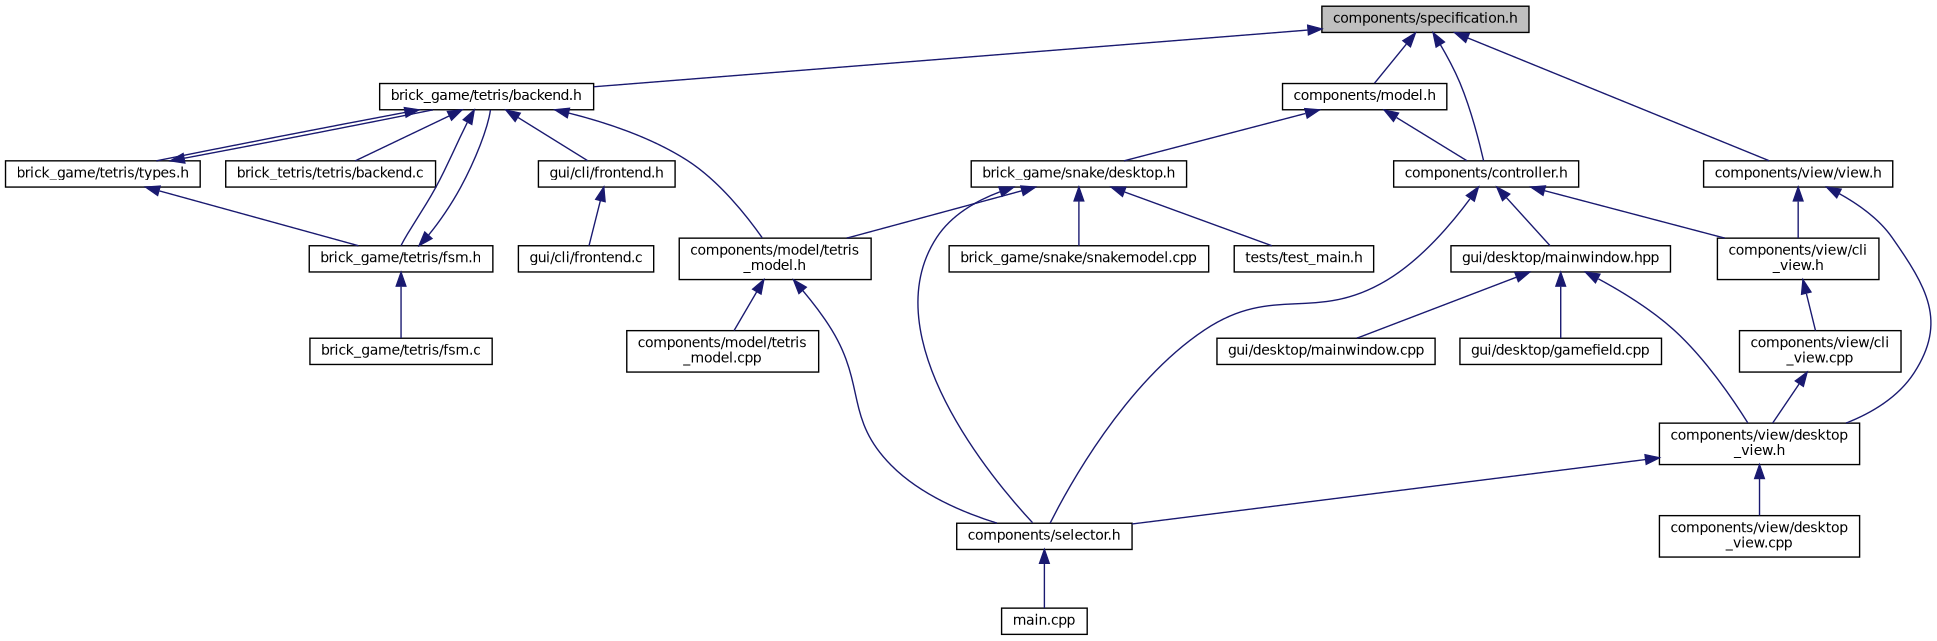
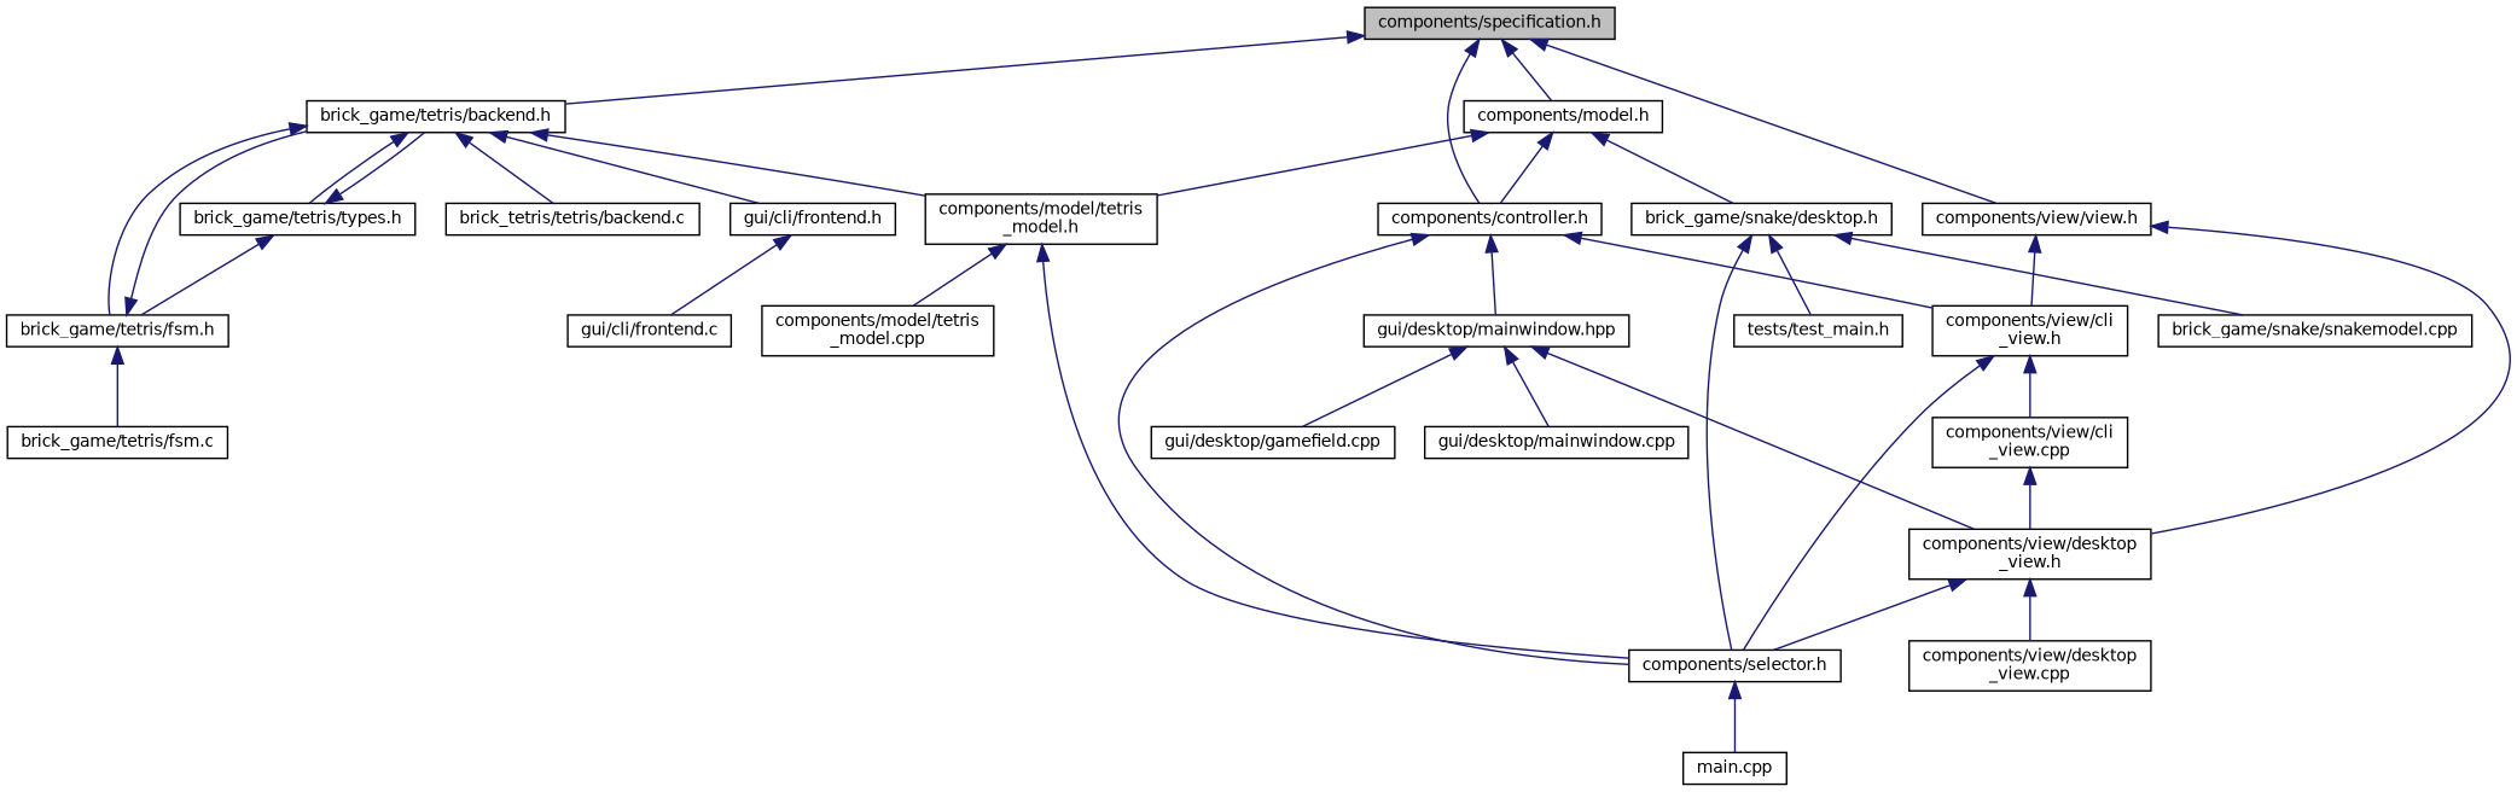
  digraph {
    node [color=black fillcolor=white fontname=Helvetica fontsize=10 shape=record style=filled]
    edge [color=midnightblue dir=back fontname=Helvetica fontsize=10 labelfontname=Helvetica labelfontsize=10 style=solid]
    n1 [fillcolor=grey75 fontcolor=black height=0.2 label="components/specification.h" width=0.4]
    n2 [height=0.2 label="brick_game/tetris/backend.h" width=0.4]
    n3 [height=0.2 label="components/controller.h" width=0.4]
    n4 [height=0.2 label="components/model.h" width=0.4]
    n5 [height=0.2 label="components/view/view.h" width=0.4]
    n6 [height=0.2 label="brick_tetris/tetris/backend.c" width=0.4]
    n7 [height=0.2 label="brick_game/tetris/fsm.h" width=0.4]
    n8 [height=0.2 label="brick_game/tetris/types.h" width=0.4]
    n9 [height=0.2 label="components/model/tetris\l_model.h" width=0.4]
    n10 [height=0.2 label="gui/cli/frontend.h" width=0.4]
    n11 [height=0.2 label="components/selector.h" width=0.4]
    n12 [height=0.2 label="components/view/cli\l_view.h" width=0.4]
    n13 [height=0.2 label="gui/desktop/mainwindow.hpp" width=0.4]
    n14 [height=0.2 label="brick_game/snake/desktop.h" width=0.4]
    n15 [height=0.2 label="components/view/desktop\l_view.h" width=0.4]
    n16 [height=0.2 label="brick_game/tetris/fsm.c" width=0.4]
    n17 [height=0.2 label="components/model/tetris\l_model.cpp" width=0.4]
    n18 [height=0.2 label="gui/cli/frontend.c" width=0.4]
    n19 [height=0.2 label="main.cpp" width=0.4]
    n20 [height=0.2 label="components/view/cli\l_view.cpp" width=0.4]
    n21 [height=0.2 label="components/view/desktop\l_view.cpp" width=0.4]
    n22 [height=0.2 label="gui/desktop/gamefield.cpp" width=0.4]
    n23 [height=0.2 label="gui/desktop/mainwindow.cpp" width=0.4]
    n24 [height=0.2 label="brick_game/snake/snakemodel.cpp" width=0.4]
    n25 [height=0.2 label="tests/test_main.h" width=0.4]
    n1 -> n2
    n1 -> n3
    n1 -> n4
    n1 -> n5
    n2 -> n6
    n2 -> n7
    n2 -> n8
    n2 -> n9
    n2 -> n10
    n3 -> n11
    n3 -> n12
    n3 -> n13
    n4 -> n3
-   n14 -> n9
+   n4 -> n9
    n4 -> n14
    n5 -> n12
    n5 -> n15
    n7 -> n2
    n7 -> n16
    n8 -> n2
    n8 -> n7
    n9 -> n11
    n9 -> n17
    n10 -> n18
    n11 -> n19
+   n12 -> n11
    n12 -> n20
    n13 -> n15
    n13 -> n22
    n13 -> n23
    n14 -> n11
    n14 -> n24
    n14 -> n25
    n15 -> n11
    n15 -> n21
    n20 -> n15
  }
